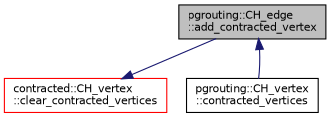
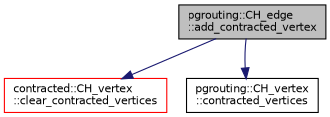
  digraph {
    rankdir=TB
    node [color=black fillcolor=white fontname=Helvetica fontsize=10 shape=record style=filled]
    edge [color=midnightblue fontname=Helvetica fontsize=10 labelfontname=Helvetica labelfontsize=10 style=solid]
    n1 [fillcolor=grey75 fontcolor=black height=0.2 label="pgrouting::CH_edge\l::add_contracted_vertex" width=0.4]
    n2 [color=red height=0.2 label="contracted::CH_vertex\l::clear_contracted_vertices" width=0.4]
    n3 [height=0.2 label="pgrouting::CH_vertex\l::contracted_vertices" width=0.4]
    n1 -> n2
-   n3 -> n1
+   n1 -> n3
  }
